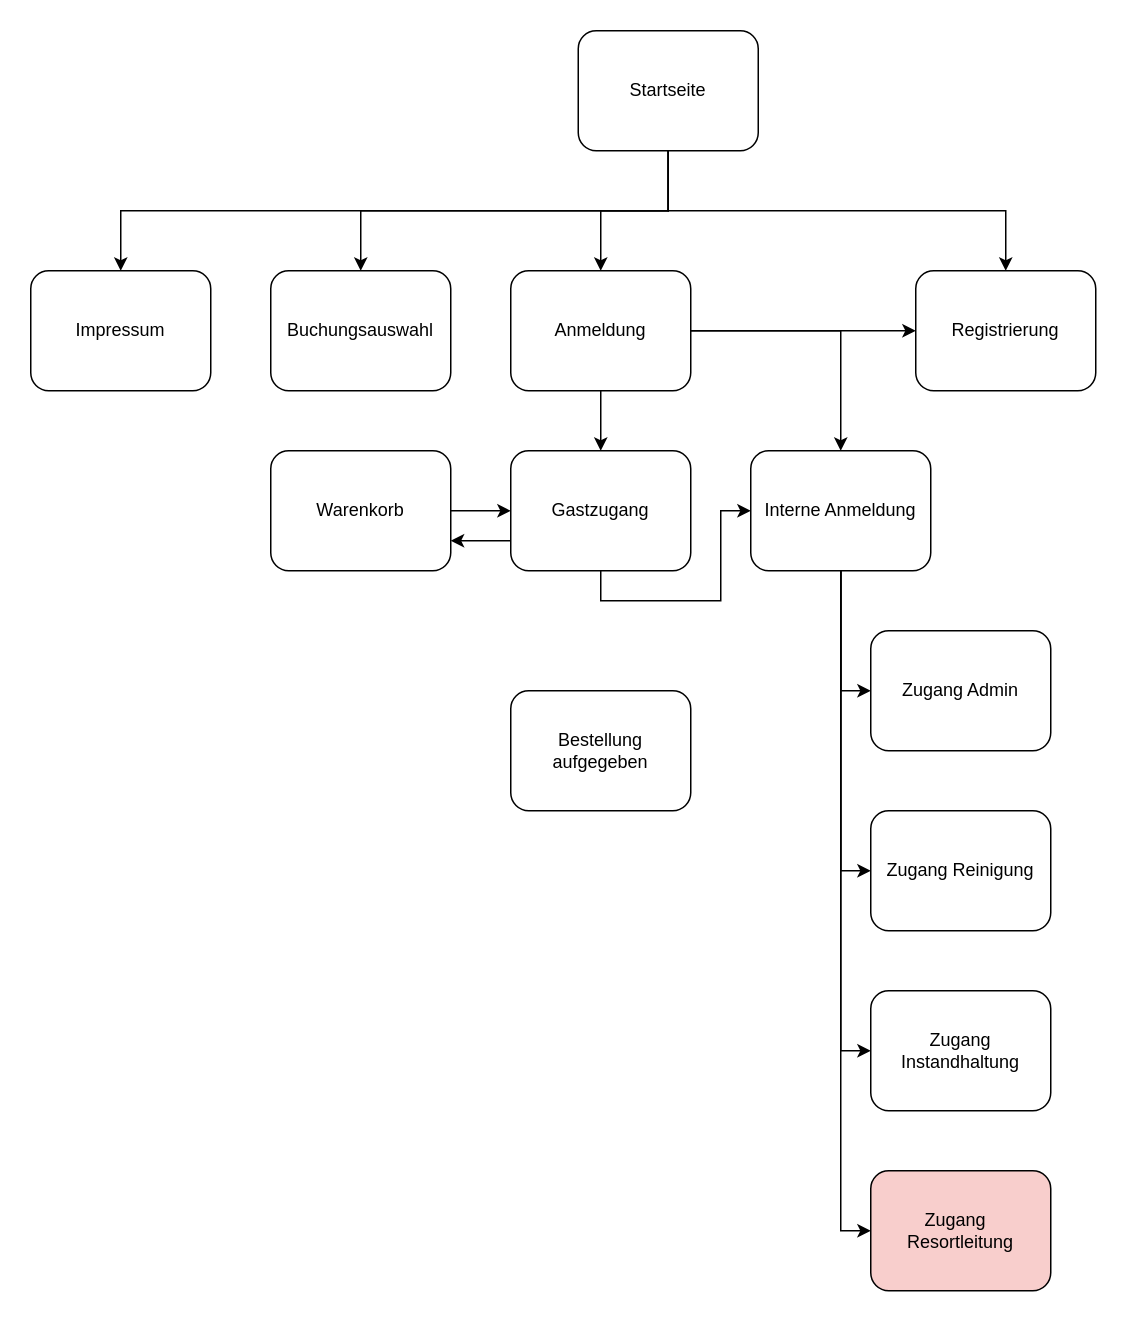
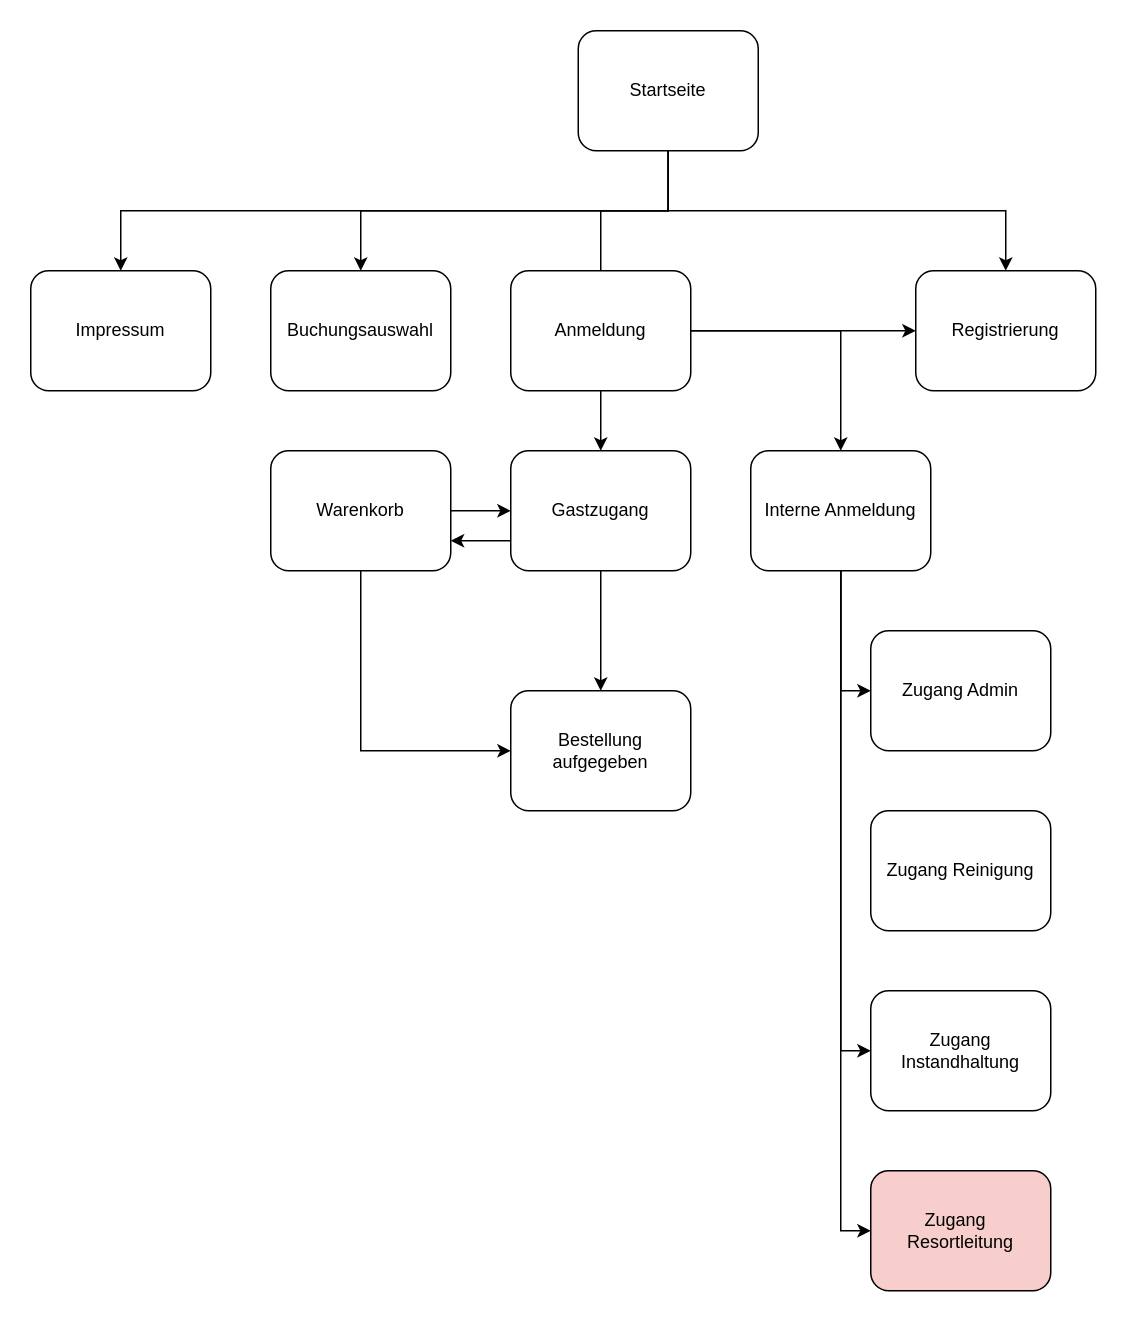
  <mxCell id="0" />
  <mxCell id="1" parent="0" />
- <mxCell id="2" style="edgeStyle=orthogonalEdgeStyle;rounded=0;orthogonalLoop=1;jettySize=auto;html=1;exitX=0.5;exitY=1;exitDx=0;exitDy=0;entryX=0.5;entryY=0;entryDx=0;entryDy=0;" edge="1" parent="1" source="6" target="10"><mxGeometry relative="1" as="geometry" /></mxCell>
+ <mxCell id="2" style="edgeStyle=orthogonalEdgeStyle;rounded=0;orthogonalLoop=1;jettySize=auto;html=1;exitX=0.5;exitY=1;exitDx=0;exitDy=0;entryX=0.5;entryY=0;entryDx=0;entryDy=0;endArrow=none;" edge="1" parent="1" source="6" target="10"><mxGeometry relative="1" as="geometry" /></mxCell>
  <mxCell id="3" style="edgeStyle=orthogonalEdgeStyle;rounded=0;orthogonalLoop=1;jettySize=auto;html=1;exitX=0.5;exitY=1;exitDx=0;exitDy=0;entryX=0.5;entryY=0;entryDx=0;entryDy=0;" edge="1" parent="1" source="6" target="11"><mxGeometry relative="1" as="geometry" /></mxCell>
  <mxCell id="4" style="edgeStyle=orthogonalEdgeStyle;rounded=0;orthogonalLoop=1;jettySize=auto;html=1;exitX=0.5;exitY=1;exitDx=0;exitDy=0;entryX=0.5;entryY=0;entryDx=0;entryDy=0;" edge="1" parent="1" source="6" target="23"><mxGeometry relative="1" as="geometry" /></mxCell>
  <mxCell id="5" style="edgeStyle=orthogonalEdgeStyle;rounded=0;orthogonalLoop=1;jettySize=auto;html=1;exitX=0.5;exitY=1;exitDx=0;exitDy=0;entryX=0.5;entryY=0;entryDx=0;entryDy=0;" edge="1" parent="1" source="6" target="29"><mxGeometry relative="1" as="geometry" /></mxCell>
  <mxCell id="6" value="Startseite" style="rounded=1;whiteSpace=wrap;html=1;" vertex="1" parent="1"><mxGeometry x="385" y="20" width="120" height="80" as="geometry" /></mxCell>
  <mxCell id="7" style="edgeStyle=orthogonalEdgeStyle;rounded=0;orthogonalLoop=1;jettySize=auto;html=1;exitX=0.5;exitY=1;exitDx=0;exitDy=0;entryX=0.5;entryY=0;entryDx=0;entryDy=0;" edge="1" parent="1" source="10" target="13"><mxGeometry relative="1" as="geometry" /></mxCell>
  <mxCell id="8" style="edgeStyle=orthogonalEdgeStyle;rounded=0;orthogonalLoop=1;jettySize=auto;html=1;exitX=1;exitY=0.5;exitDx=0;exitDy=0;entryX=0.5;entryY=0;entryDx=0;entryDy=0;" edge="1" parent="1" source="10" target="18"><mxGeometry relative="1" as="geometry" /></mxCell>
  <mxCell id="9" style="edgeStyle=orthogonalEdgeStyle;rounded=0;orthogonalLoop=1;jettySize=auto;html=1;exitX=1;exitY=0.5;exitDx=0;exitDy=0;entryX=0;entryY=0.5;entryDx=0;entryDy=0;" edge="1" parent="1" source="10" target="11"><mxGeometry relative="1" as="geometry" /></mxCell>
  <mxCell id="10" value="Anmeldung" style="rounded=1;whiteSpace=wrap;html=1;" vertex="1" parent="1"><mxGeometry x="340" y="180" width="120" height="80" as="geometry" /></mxCell>
  <mxCell id="11" value="Registrierung" style="rounded=1;whiteSpace=wrap;html=1;" vertex="1" parent="1"><mxGeometry x="610" y="180" width="120" height="80" as="geometry" /></mxCell>
  <mxCell id="12" style="edgeStyle=orthogonalEdgeStyle;rounded=0;orthogonalLoop=1;jettySize=auto;html=1;exitX=0;exitY=0.75;exitDx=0;exitDy=0;entryX=1;entryY=0.75;entryDx=0;entryDy=0;" edge="1" parent="1" source="13" target="27"><mxGeometry relative="1" as="geometry" /></mxCell>
  <mxCell id="13" value="Gastzugang" style="rounded=1;whiteSpace=wrap;html=1;" vertex="1" parent="1"><mxGeometry x="340" y="300" width="120" height="80" as="geometry" /></mxCell>
  <mxCell id="14" style="edgeStyle=orthogonalEdgeStyle;rounded=0;orthogonalLoop=1;jettySize=auto;html=1;exitX=0.5;exitY=1;exitDx=0;exitDy=0;entryX=0;entryY=0.5;entryDx=0;entryDy=0;" edge="1" parent="1" source="18" target="22"><mxGeometry relative="1" as="geometry" /></mxCell>
  <mxCell id="15" style="edgeStyle=orthogonalEdgeStyle;rounded=0;orthogonalLoop=1;jettySize=auto;html=1;exitX=0.5;exitY=1;exitDx=0;exitDy=0;entryX=0;entryY=0.5;entryDx=0;entryDy=0;" edge="1" parent="1" source="18" target="21"><mxGeometry relative="1" as="geometry" /></mxCell>
- <mxCell id="16" style="edgeStyle=orthogonalEdgeStyle;rounded=0;orthogonalLoop=1;jettySize=auto;html=1;exitX=0.5;exitY=1;exitDx=0;exitDy=0;entryX=0;entryY=0.5;entryDx=0;entryDy=0;" edge="1" parent="1" source="18" target="20"><mxGeometry relative="1" as="geometry" /></mxCell>
  <mxCell id="17" style="edgeStyle=orthogonalEdgeStyle;rounded=0;orthogonalLoop=1;jettySize=auto;html=1;exitX=0.5;exitY=1;exitDx=0;exitDy=0;entryX=0;entryY=0.5;entryDx=0;entryDy=0;" edge="1" parent="1" source="18" target="19"><mxGeometry relative="1" as="geometry" /></mxCell>
  <mxCell id="18" value="Interne Anmeldung" style="rounded=1;whiteSpace=wrap;html=1;" vertex="1" parent="1"><mxGeometry x="500" y="300" width="120" height="80" as="geometry" /></mxCell>
  <mxCell id="19" value="Zugang Admin" style="rounded=1;whiteSpace=wrap;html=1;" vertex="1" parent="1"><mxGeometry x="580" y="420" width="120" height="80" as="geometry" /></mxCell>
  <mxCell id="20" value="Zugang Reinigung" style="rounded=1;whiteSpace=wrap;html=1;" vertex="1" parent="1"><mxGeometry x="580" y="540" width="120" height="80" as="geometry" /></mxCell>
  <mxCell id="21" value="Zugang Instandhaltung" style="rounded=1;whiteSpace=wrap;html=1;" vertex="1" parent="1"><mxGeometry x="580" y="660" width="120" height="80" as="geometry" /></mxCell>
  <mxCell id="22" value="Zugang&amp;nbsp;&amp;nbsp; Resortleitung" style="rounded=1;whiteSpace=wrap;html=1;fillColor=#f8cecc;" vertex="1" parent="1"><mxGeometry x="580" y="780" width="120" height="80" as="geometry" /></mxCell>
  <mxCell id="23" value="Buchungsauswahl" style="rounded=1;whiteSpace=wrap;html=1;" vertex="1" parent="1"><mxGeometry x="180" y="180" width="120" height="80" as="geometry" /></mxCell>
- <mxCell id="24" style="edgeStyle=orthogonalEdgeStyle;rounded=0;orthogonalLoop=1;jettySize=auto;html=1;exitX=0.5;exitY=1;exitDx=0;exitDy=0;" edge="1" parent="1" source="13" target="18"><mxGeometry relative="1" as="geometry" /></mxCell>
+ <mxCell id="24" style="edgeStyle=orthogonalEdgeStyle;rounded=0;orthogonalLoop=1;jettySize=auto;html=1;exitX=0.5;exitY=1;exitDx=0;exitDy=0;entryX=0.5;entryY=0;entryDx=0;entryDy=0;" edge="1" parent="1" source="13" target="28"><mxGeometry relative="1" as="geometry" /></mxCell>
  <mxCell id="25" style="edgeStyle=orthogonalEdgeStyle;rounded=0;orthogonalLoop=1;jettySize=auto;html=1;exitX=1;exitY=0.5;exitDx=0;exitDy=0;" edge="1" parent="1" source="27" target="13"><mxGeometry relative="1" as="geometry" /></mxCell>
+ <mxCell id="26" style="edgeStyle=orthogonalEdgeStyle;rounded=0;orthogonalLoop=1;jettySize=auto;html=1;exitX=0.5;exitY=1;exitDx=0;exitDy=0;entryX=0;entryY=0.5;entryDx=0;entryDy=0;" edge="1" parent="1" source="27" target="28"><mxGeometry relative="1" as="geometry" /></mxCell>
  <mxCell id="27" value="Warenkorb" style="rounded=1;whiteSpace=wrap;html=1;" vertex="1" parent="1"><mxGeometry x="180" y="300" width="120" height="80" as="geometry" /></mxCell>
  <mxCell id="28" value="Bestellung aufgegeben" style="rounded=1;whiteSpace=wrap;html=1;" vertex="1" parent="1"><mxGeometry x="340" y="460" width="120" height="80" as="geometry" /></mxCell>
  <mxCell id="29" value="Impressum" style="rounded=1;whiteSpace=wrap;html=1;" vertex="1" parent="1"><mxGeometry x="20" y="180" width="120" height="80" as="geometry" /></mxCell>
